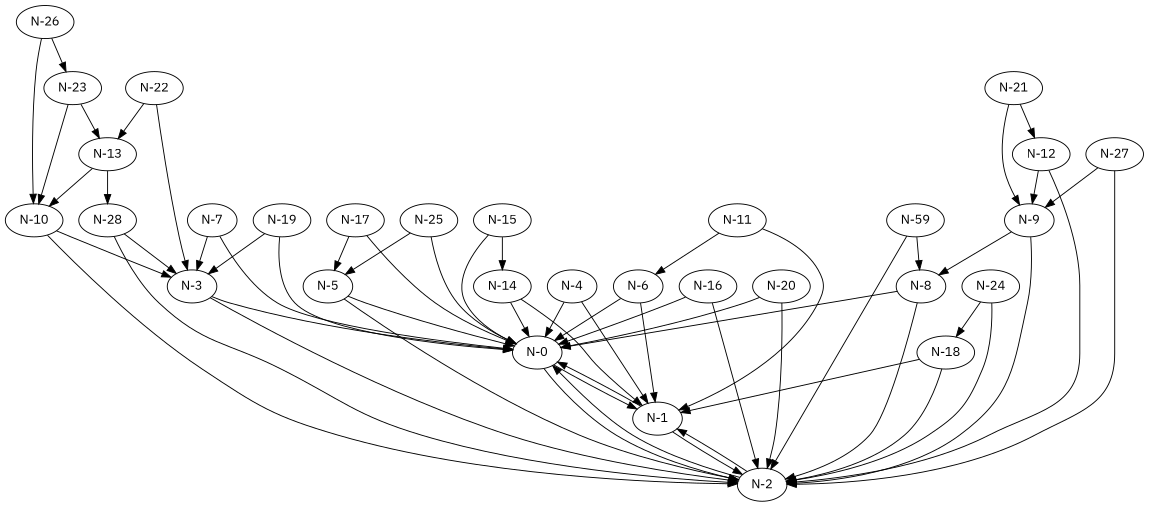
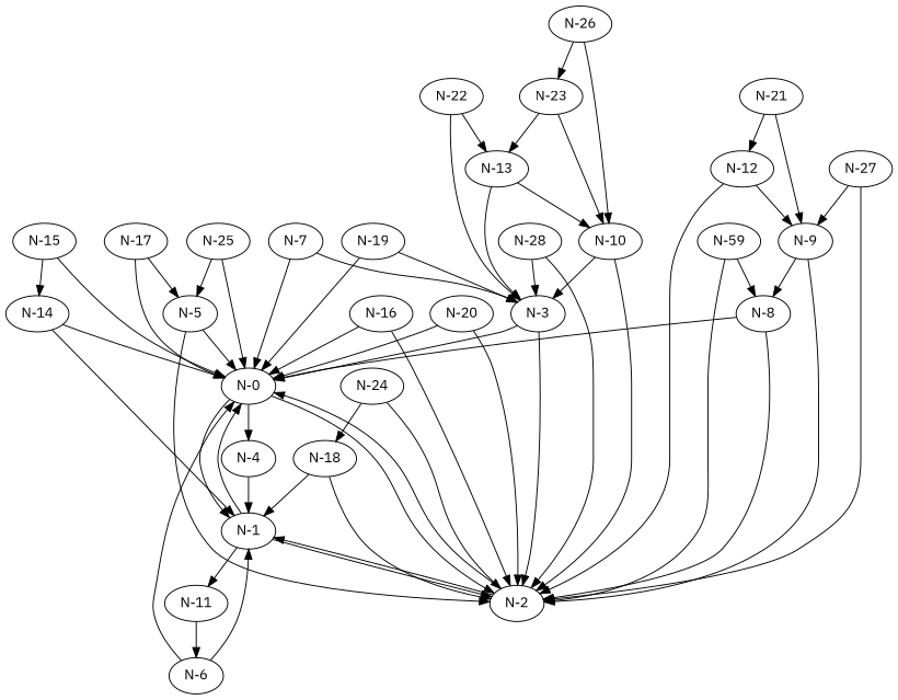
  digraph {
    fontname="IBM Plex Sans"
    node [fontname="IBM Plex Sans"]
    edge [fontname="IBM Plex Sans"]
    "N-0"
    "N-1"
    "N-2"
    "N-3"
    "N-4"
    "N-5"
    "N-6"
    "N-7"
    "N-8"
    "N-9"
    "N-10"
    "N-11"
    "N-12"
    "N-13"
    "N-14"
    "N-15"
    "N-16"
    "N-17"
    "N-18"
    "N-19"
    "N-20"
    "N-21"
    "N-22"
    "N-23"
    "N-24"
    "N-25"
    "N-26"
    "N-27"
    "N-28"
    n30 [label="N-59"]
    "N-0" -> "N-1"
    "N-0" -> "N-2"
    "N-1" -> "N-0"
    "N-1" -> "N-2"
    "N-2" -> "N-0"
    "N-2" -> "N-1"
    "N-3" -> "N-0"
    "N-3" -> "N-2"
-   "N-4" -> "N-0"
+   "N-0" -> "N-4"
    "N-4" -> "N-1"
    "N-5" -> "N-0"
    "N-5" -> "N-2"
    "N-6" -> "N-0"
    "N-6" -> "N-1"
    "N-7" -> "N-0"
    "N-7" -> "N-3"
    "N-8" -> "N-0"
    "N-8" -> "N-2"
    "N-9" -> "N-2"
    "N-9" -> "N-8"
    "N-10" -> "N-2"
    "N-10" -> "N-3"
-   "N-11" -> "N-1"
+   "N-1" -> "N-11"
    "N-11" -> "N-6"
    "N-12" -> "N-2"
    "N-12" -> "N-9"
-   "N-13" -> "N-28"
+   "N-13" -> "N-3"
    "N-13" -> "N-10"
    "N-14" -> "N-0"
    "N-14" -> "N-1"
    "N-15" -> "N-0"
    "N-15" -> "N-14"
    "N-16" -> "N-0"
    "N-16" -> "N-2"
    "N-17" -> "N-0"
    "N-17" -> "N-5"
    "N-18" -> "N-1"
    "N-18" -> "N-2"
    "N-19" -> "N-0"
    "N-19" -> "N-3"
    "N-20" -> "N-0"
    "N-20" -> "N-2"
    "N-21" -> "N-9"
    "N-21" -> "N-12"
    "N-22" -> "N-3"
    "N-22" -> "N-13"
    "N-23" -> "N-10"
    "N-23" -> "N-13"
    "N-24" -> "N-2"
    "N-24" -> "N-18"
    "N-25" -> "N-0"
    "N-25" -> "N-5"
    "N-26" -> "N-10"
    "N-26" -> "N-23"
    "N-27" -> "N-2"
    "N-27" -> "N-9"
    "N-28" -> "N-2"
    "N-28" -> "N-3"
    n30 -> "N-2"
    n30 -> "N-8"
  }
